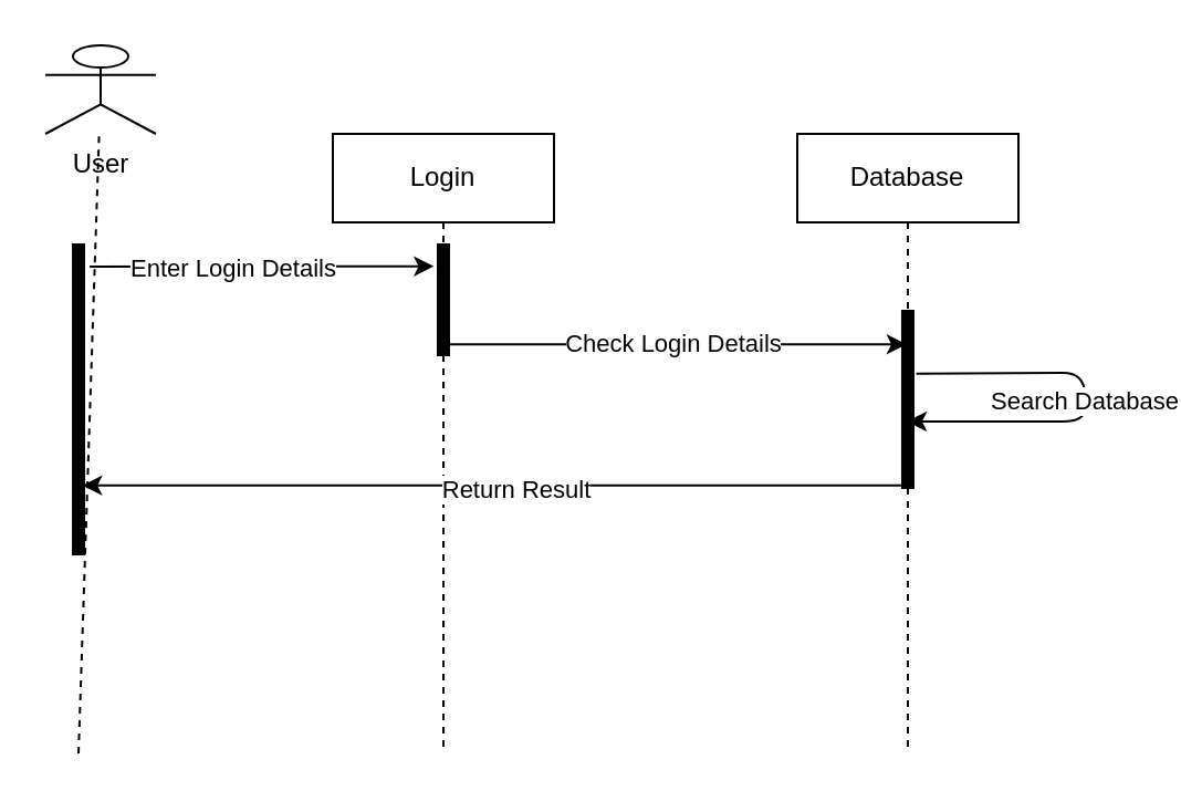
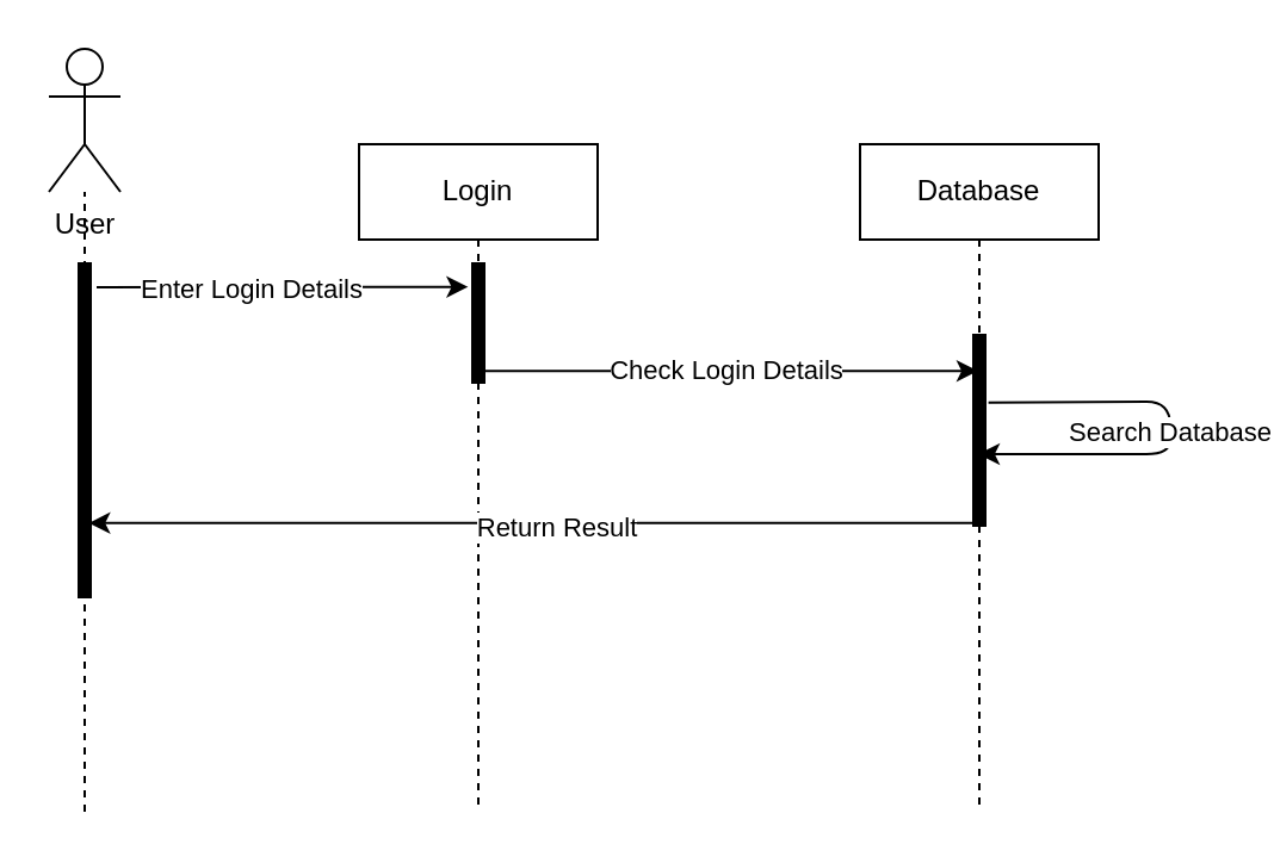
  <mxCell id="0" />
  <mxCell id="1" parent="0" />
  <mxCell id="2" value="" style="endArrow=none;dashed=1;html=1;" edge="1" parent="1" target="3"><mxGeometry width="50" height="50" relative="1" as="geometry"><mxPoint x="35" y="340" as="sourcePoint" /><mxPoint x="540" y="330" as="targetPoint" /></mxGeometry></mxCell>
- <mxCell id="3" value="User" style="shape=umlActor;verticalLabelPosition=bottom;verticalAlign=top;html=1;" vertex="1" parent="1"><mxGeometry x="20" y="20" width="50" height="40" as="geometry" /></mxCell>
+ <mxCell id="3" value="User" style="shape=umlActor;verticalLabelPosition=bottom;verticalAlign=top;html=1;" vertex="1" parent="1"><mxGeometry x="20" y="20" width="30" height="60" as="geometry" /></mxCell>
  <mxCell id="4" value="" style="html=1;points=[];perimeter=orthogonalPerimeter;fillColor=strokeColor;strokeColor=default;" vertex="1" parent="1"><mxGeometry x="32.5" y="110" width="5" height="140" as="geometry" /></mxCell>
  <mxCell id="5" value="Login" style="shape=umlLifeline;perimeter=lifelinePerimeter;whiteSpace=wrap;html=1;container=1;collapsible=0;recursiveResize=0;outlineConnect=0;strokeColor=default;" vertex="1" parent="1"><mxGeometry x="150" y="60" width="100" height="280" as="geometry" /></mxCell>
  <mxCell id="6" value="" style="html=1;points=[];perimeter=orthogonalPerimeter;fillColor=strokeColor;strokeColor=default;" vertex="1" parent="5"><mxGeometry x="47.5" y="50" width="5" height="50" as="geometry" /></mxCell>
  <mxCell id="7" value="Database" style="shape=umlLifeline;perimeter=lifelinePerimeter;whiteSpace=wrap;html=1;container=1;collapsible=0;recursiveResize=0;outlineConnect=0;strokeColor=default;" vertex="1" parent="1"><mxGeometry x="360" y="60" width="100" height="280" as="geometry" /></mxCell>
  <mxCell id="8" value="" style="html=1;points=[];perimeter=orthogonalPerimeter;fillColor=strokeColor;strokeColor=default;" vertex="1" parent="7"><mxGeometry x="47.5" y="80" width="5" height="80" as="geometry" /></mxCell>
  <mxCell id="9" value="Search Database" style="endArrow=classic;html=1;exitX=1.262;exitY=0.355;exitDx=0;exitDy=0;exitPerimeter=0;" edge="1" parent="7" source="8" target="7"><mxGeometry width="50" height="50" relative="1" as="geometry"><mxPoint x="130" y="320" as="sourcePoint" /><mxPoint x="170" y="160" as="targetPoint" /><Array as="points"><mxPoint x="130" y="108" /><mxPoint x="130" y="130" /></Array></mxGeometry></mxCell>
  <mxCell id="10" value="" style="endArrow=classic;html=1;entryX=-0.357;entryY=0.197;entryDx=0;entryDy=0;entryPerimeter=0;" edge="1" parent="1" target="6"><mxGeometry width="50" height="50" relative="1" as="geometry"><mxPoint x="40" y="120" as="sourcePoint" /><mxPoint x="540" y="330" as="targetPoint" /></mxGeometry></mxCell>
  <mxCell id="11" value="Enter Login Details" style="edgeLabel;html=1;align=center;verticalAlign=middle;resizable=0;points=[];" vertex="1" connectable="0" parent="10"><mxGeometry x="-0.174" y="-1" relative="1" as="geometry"><mxPoint as="offset" /></mxGeometry></mxCell>
  <mxCell id="12" value="Check Login Details" style="endArrow=classic;html=1;exitX=0.214;exitY=0.902;exitDx=0;exitDy=0;exitPerimeter=0;" edge="1" parent="1" source="6" target="7"><mxGeometry width="50" height="50" relative="1" as="geometry"><mxPoint x="490" y="380" as="sourcePoint" /><mxPoint x="540" y="330" as="targetPoint" /></mxGeometry></mxCell>
  <mxCell id="13" value="" style="endArrow=classic;html=1;entryX=0.833;entryY=0.778;entryDx=0;entryDy=0;entryPerimeter=0;" edge="1" parent="1" source="7" target="4"><mxGeometry width="50" height="50" relative="1" as="geometry"><mxPoint x="490" y="380" as="sourcePoint" /><mxPoint x="540" y="330" as="targetPoint" /></mxGeometry></mxCell>
  <mxCell id="14" value="Return Result" style="edgeLabel;html=1;align=center;verticalAlign=middle;resizable=0;points=[];" vertex="1" connectable="0" parent="13"><mxGeometry x="-0.052" y="2" relative="1" as="geometry"><mxPoint as="offset" /></mxGeometry></mxCell>
